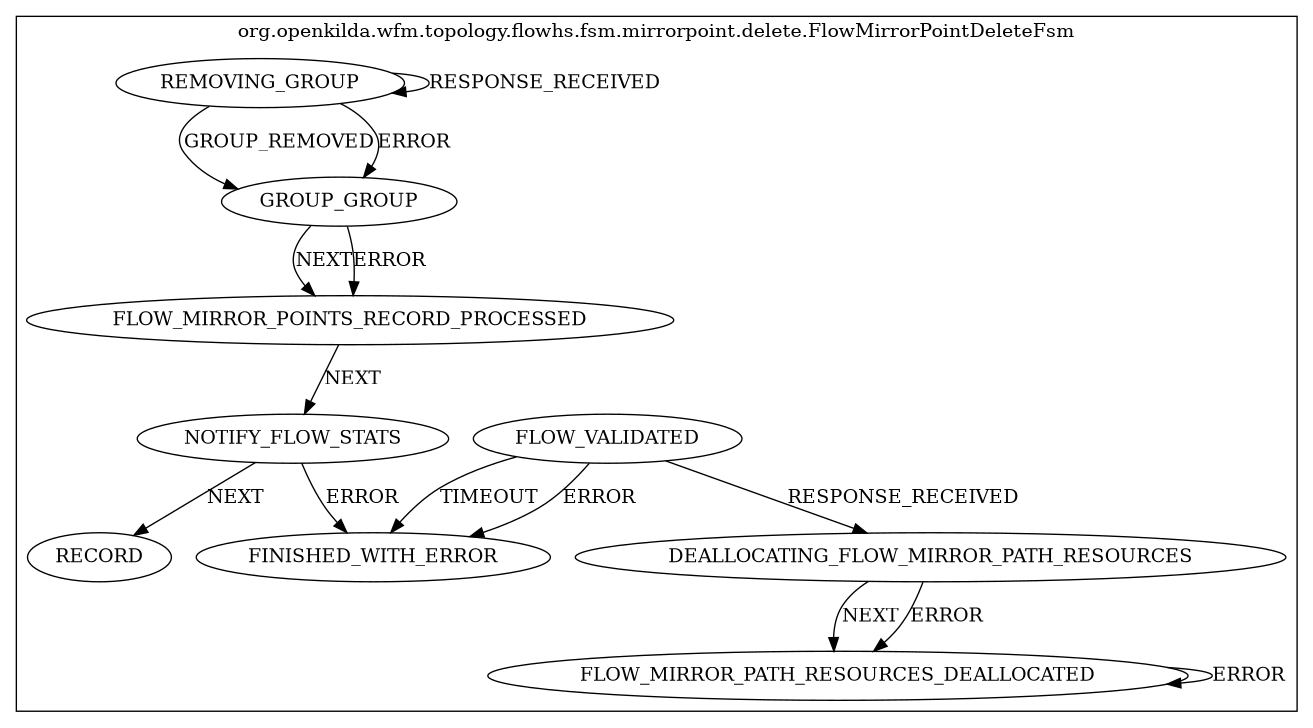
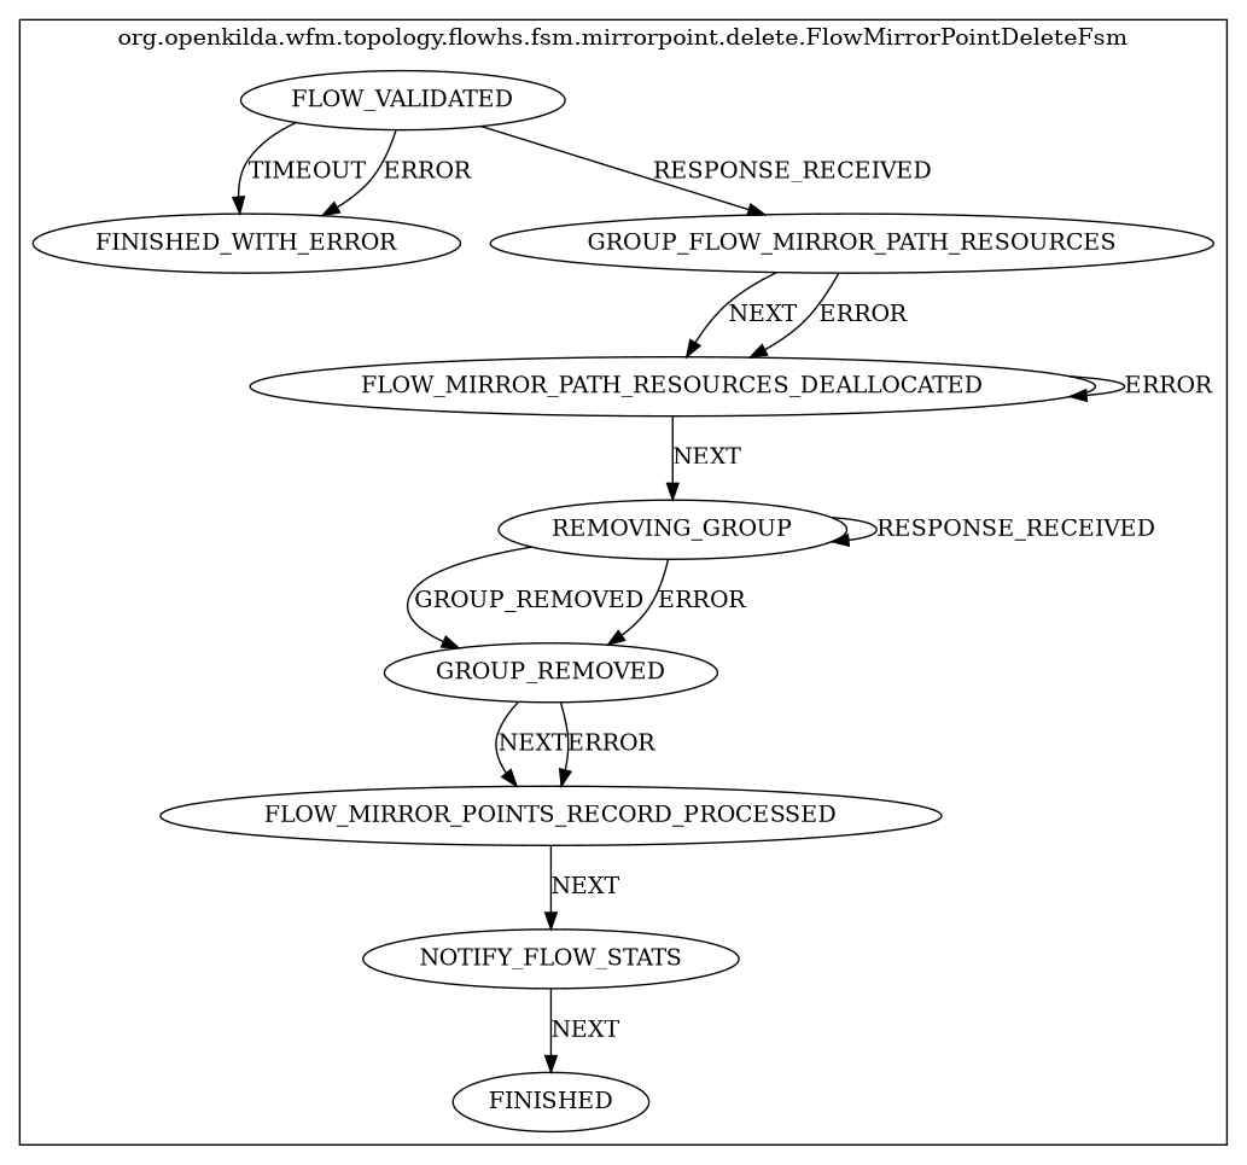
  digraph {
    compound=true
    n1 [label=FLOW_VALIDATED]
    n2 [label=FINISHED_WITH_ERROR]
    n3 [label=FLOW_MIRROR_PATH_RESOURCES_DEALLOCATED]
    n4 [label=REMOVING_GROUP]
-   n5 [label=DEALLOCATING_FLOW_MIRROR_PATH_RESOURCES]
-   n6 [label=RECORD]
-   n7 [label=GROUP_GROUP]
+   n5 [label=GROUP_FLOW_MIRROR_PATH_RESOURCES]
+   n6 [label=FINISHED]
+   n7 [label=GROUP_REMOVED]
    n8 [label=FLOW_MIRROR_POINTS_RECORD_PROCESSED]
    n9 [label=NOTIFY_FLOW_STATS]
    subgraph cluster_1 {
      label="org.openkilda.wfm.topology.flowhs.fsm.mirrorpoint.delete.FlowMirrorPointDeleteFsm"
      n1
      n2
      n3
      n4
      n5
      n6
      n7
      n8
      n9
    }
    n1 -> n2 [label=TIMEOUT]
    n1 -> n2 [label=ERROR]
    n1 -> n5 [label=RESPONSE_RECEIVED]
    n3 -> n3 [label=ERROR]
+   n3 -> n4 [label=NEXT]
    n4 -> n4 [label=RESPONSE_RECEIVED]
    n4 -> n7 [label=GROUP_REMOVED]
    n4 -> n7 [label=ERROR]
    n5 -> n3 [label=NEXT]
    n5 -> n3 [label=ERROR]
    n7 -> n8 [label=NEXT]
    n7 -> n8 [label=ERROR]
    n8 -> n9 [label=NEXT]
-   n9 -> n2 [label=ERROR]
    n9 -> n6 [label=NEXT]
  }
